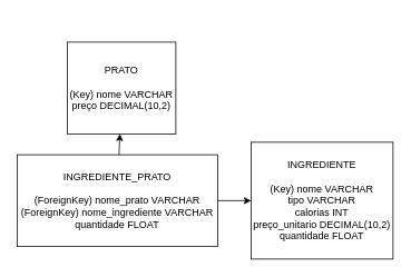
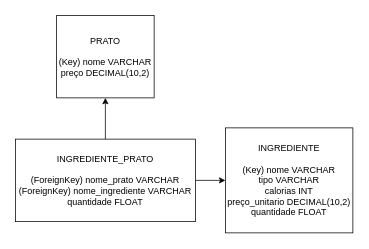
  <mxCell id="0" />
  <mxCell id="1" parent="0" />
  <mxCell id="2" value="INGREDIENTE&lt;br&gt;&lt;br&gt;(Key) nome VARCHAR&lt;br&gt;tipo VARCHAR&lt;br&gt;calorias INT&lt;br&gt;preço_unitario DECIMAL(10,2)&lt;br&gt;quantidade FLOAT" style="rounded=0;whiteSpace=wrap;html=1;" parent="1" vertex="1"><mxGeometry x="300" y="170" width="170" height="140" as="geometry" /></mxCell>
- <mxCell id="3" value="PRATO&lt;br&gt;&lt;br&gt;(Key) nome VARCHAR&lt;br&gt;preço DECIMAL(10,2)" style="rounded=0;whiteSpace=wrap;html=1;" parent="1" vertex="1"><mxGeometry x="80" y="50" width="130" height="110" as="geometry" /></mxCell>
+ <mxCell id="3" value="PRATO&lt;br&gt;&lt;br&gt;(Key) nome VARCHAR&lt;br&gt;preço DECIMAL(10,2)" style="rounded=0;whiteSpace=wrap;html=1;" parent="1" vertex="1"><mxGeometry x="75" y="20" width="130" height="110" as="geometry" /></mxCell>
  <mxCell id="4" value="" style="edgeStyle=none;html=1;" parent="1" source="6" target="3" edge="1"><mxGeometry relative="1" as="geometry" /></mxCell>
  <mxCell id="5" value="" style="edgeStyle=none;html=1;" parent="1" source="6" target="2" edge="1"><mxGeometry relative="1" as="geometry" /></mxCell>
  <mxCell id="6" value="INGREDIENTE_PRATO&lt;br&gt;&lt;br&gt;(ForeignKey) nome_prato VARCHAR&lt;br&gt;(ForeignKey) nome_ingrediente VARCHAR&lt;br&gt;quantidade FLOAT" style="rounded=0;whiteSpace=wrap;html=1;" parent="1" vertex="1"><mxGeometry x="20" y="185" width="240" height="110" as="geometry" /></mxCell>
